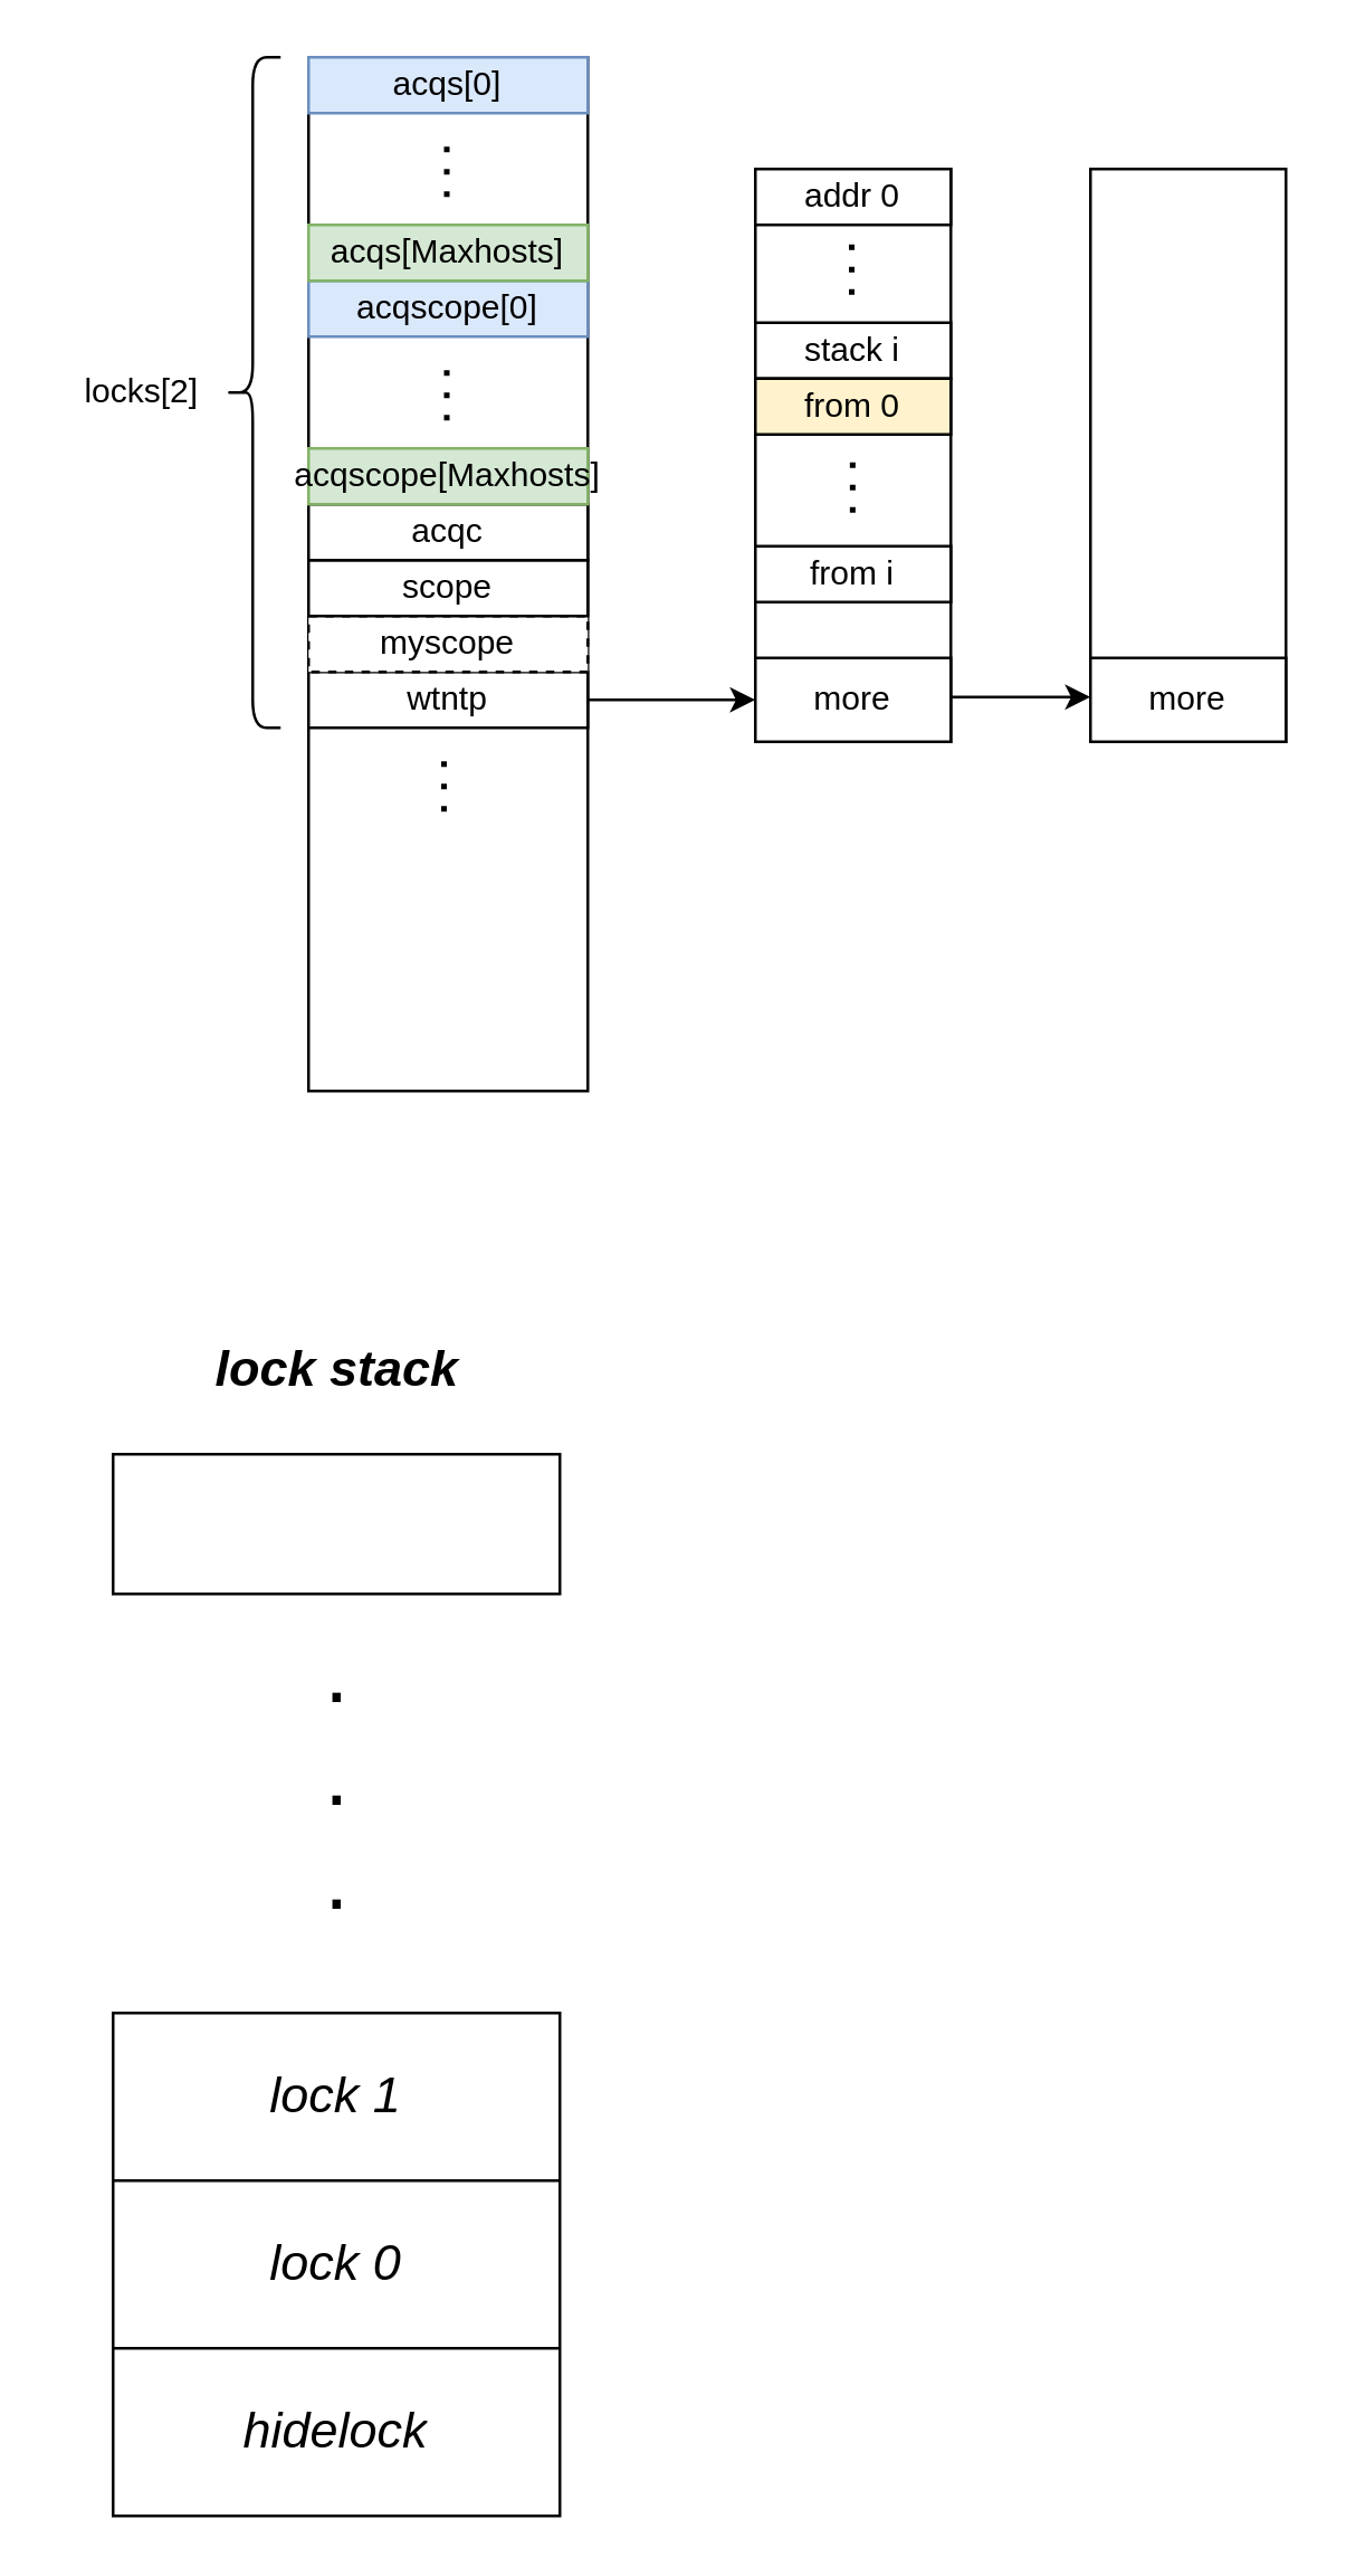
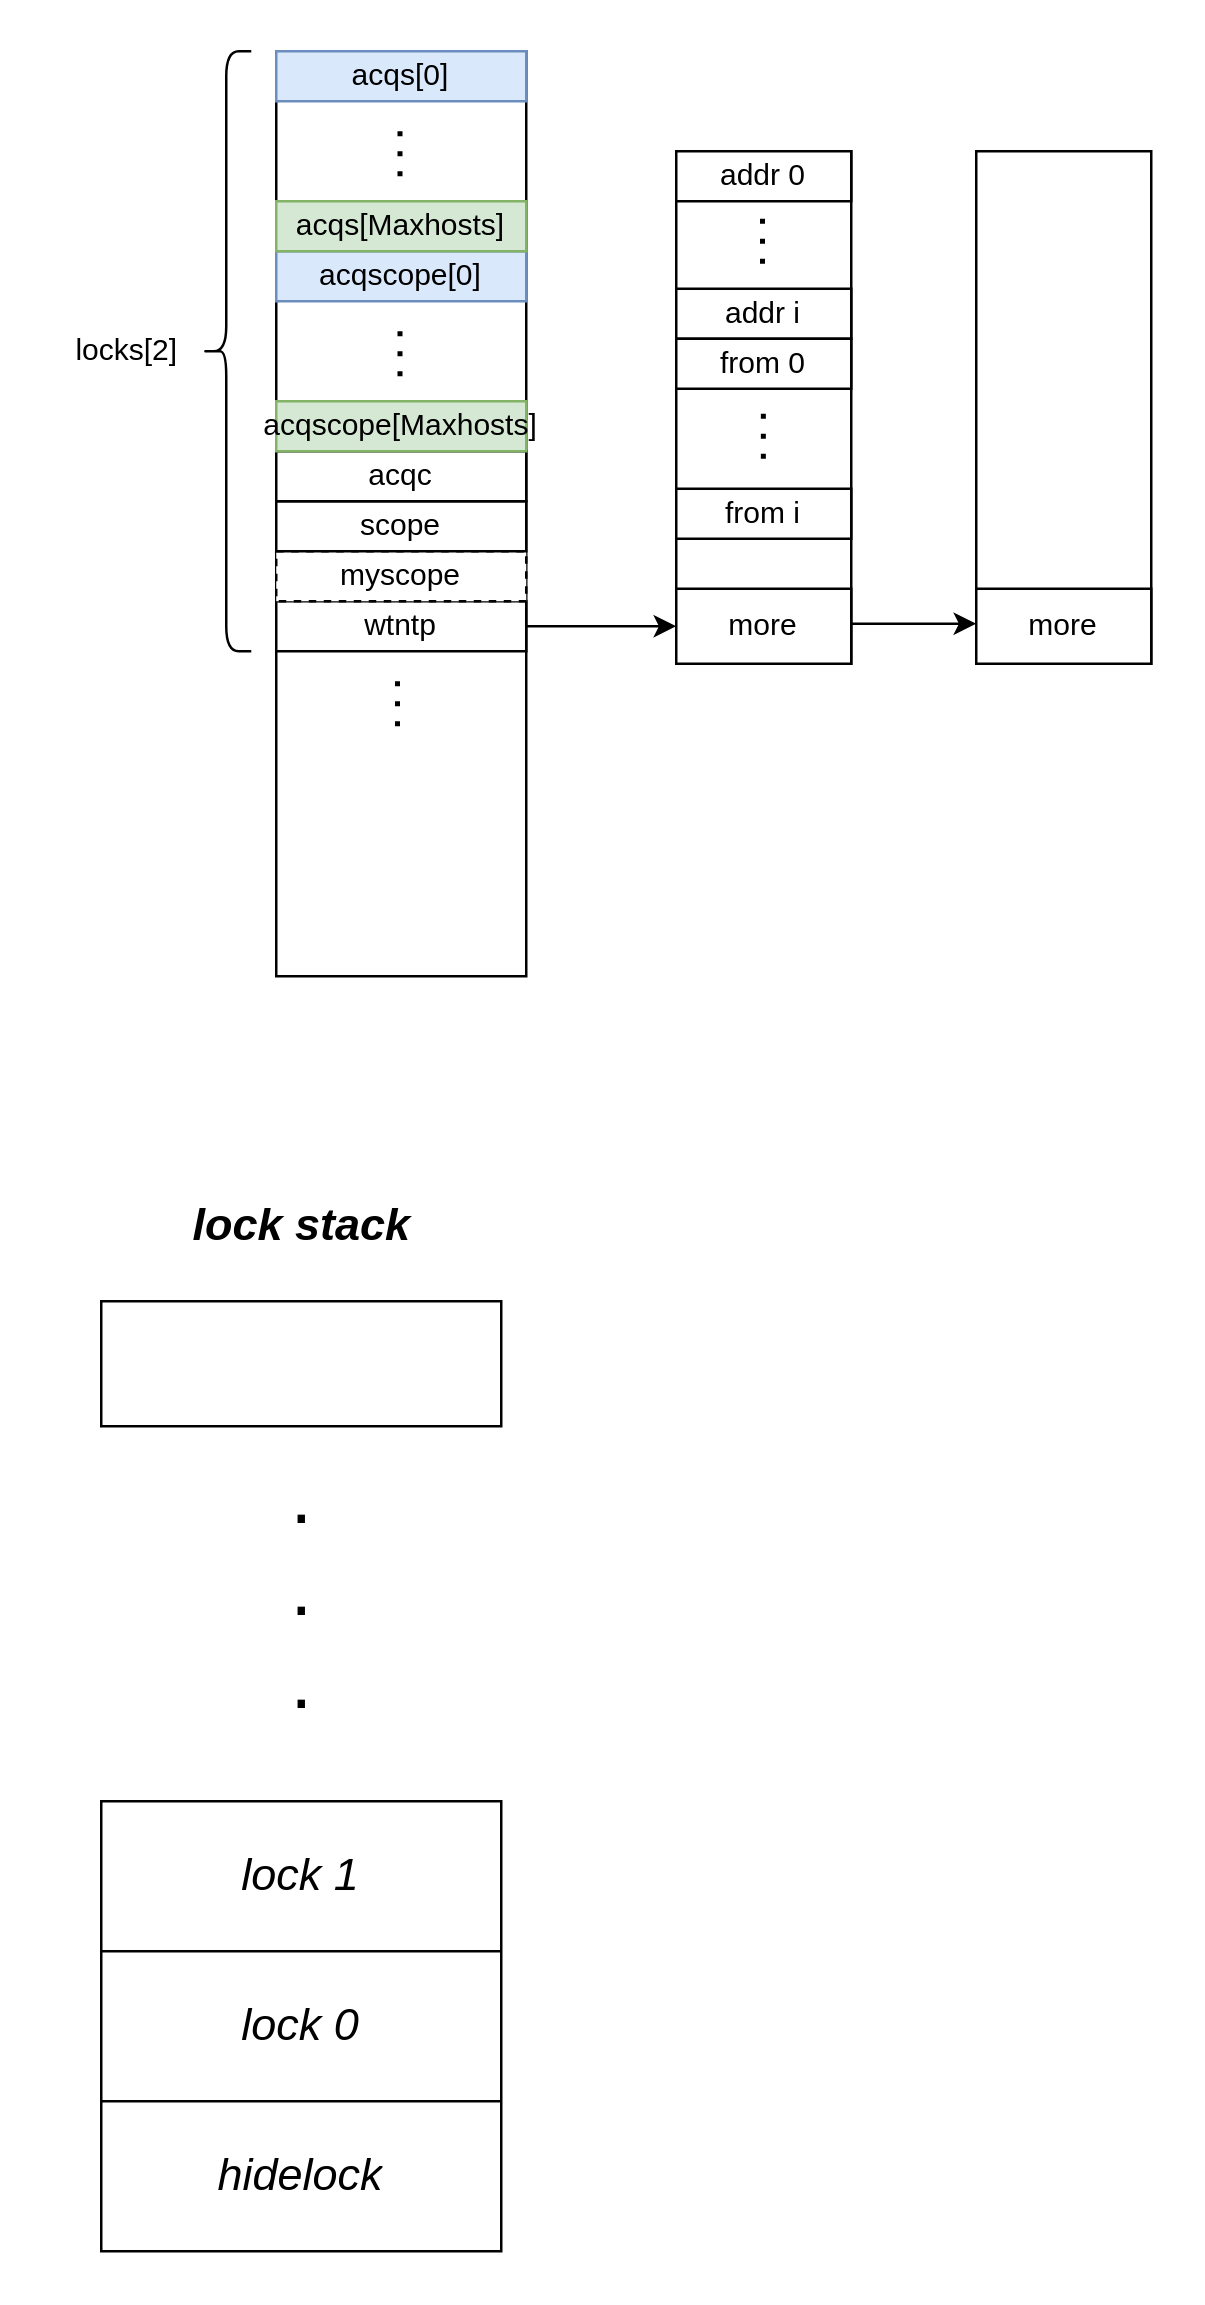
  <mxCell id="0" />
  <mxCell id="1" parent="0" />
  <mxCell id="2" value="" style="rounded=0;whiteSpace=wrap;html=1;" parent="1" vertex="1"><mxGeometry x="110" y="20" width="100" height="370" as="geometry" /></mxCell>
  <mxCell id="3" value="" style="rounded=0;whiteSpace=wrap;html=1;" parent="1" vertex="1"><mxGeometry x="270" y="60" width="70" height="205" as="geometry" /></mxCell>
  <mxCell id="4" value="wtntp" style="rounded=0;whiteSpace=wrap;html=1;" parent="1" vertex="1"><mxGeometry x="110" y="240" width="100" height="20" as="geometry" /></mxCell>
  <mxCell id="5" value="myscope" style="rounded=0;whiteSpace=wrap;html=1;dashed=1;" parent="1" vertex="1"><mxGeometry x="110" y="220" width="100" height="20" as="geometry" /></mxCell>
  <mxCell id="6" value="scope" style="rounded=0;whiteSpace=wrap;html=1;" parent="1" vertex="1"><mxGeometry x="110" y="200" width="100" height="20" as="geometry" /></mxCell>
  <mxCell id="7" value="acqc" style="rounded=0;whiteSpace=wrap;html=1;" parent="1" vertex="1"><mxGeometry x="110" y="180" width="100" height="20" as="geometry" /></mxCell>
  <mxCell id="8" value="acqscope[Maxhosts]" style="rounded=0;whiteSpace=wrap;html=1;fillColor=#d5e8d4;strokeColor=#82b366;" parent="1" vertex="1"><mxGeometry x="110" y="160" width="100" height="20" as="geometry" /></mxCell>
  <mxCell id="9" value="acqscope[0]" style="rounded=0;whiteSpace=wrap;html=1;fillColor=#dae8fc;strokeColor=#6c8ebf;" parent="1" vertex="1"><mxGeometry x="110" y="100" width="100" height="20" as="geometry" /></mxCell>
  <mxCell id="10" value="acqs[Maxhosts]" style="rounded=0;whiteSpace=wrap;html=1;fillColor=#d5e8d4;strokeColor=#82b366;" parent="1" vertex="1"><mxGeometry x="110" y="80" width="100" height="20" as="geometry" /></mxCell>
  <mxCell id="11" value="acqs[0]" style="rounded=0;whiteSpace=wrap;html=1;fillColor=#dae8fc;strokeColor=#6c8ebf;" parent="1" vertex="1"><mxGeometry x="110" y="20" width="100" height="20" as="geometry" /></mxCell>
  <mxCell id="12" value="" style="endArrow=none;dashed=1;html=1;dashPattern=1 3;strokeWidth=2;rounded=0;" parent="1" edge="1"><mxGeometry width="50" height="50" relative="1" as="geometry"><mxPoint x="159.5" y="70" as="sourcePoint" /><mxPoint x="159.5" y="50" as="targetPoint" /></mxGeometry></mxCell>
  <mxCell id="13" value="" style="endArrow=none;dashed=1;html=1;dashPattern=1 3;strokeWidth=2;rounded=0;" parent="1" edge="1"><mxGeometry width="50" height="50" relative="1" as="geometry"><mxPoint x="159.5" y="150" as="sourcePoint" /><mxPoint x="159.5" y="130" as="targetPoint" /></mxGeometry></mxCell>
  <mxCell id="14" value="more" style="rounded=0;whiteSpace=wrap;html=1;" parent="1" vertex="1"><mxGeometry x="270" y="235" width="70" height="30" as="geometry" /></mxCell>
  <mxCell id="15" value="" style="endArrow=classic;html=1;rounded=0;exitX=1;exitY=0.5;exitDx=0;exitDy=0;entryX=0;entryY=0.5;entryDx=0;entryDy=0;" parent="1" source="4" target="14" edge="1"><mxGeometry width="50" height="50" relative="1" as="geometry"><mxPoint x="310" y="330" as="sourcePoint" /><mxPoint x="360" y="280" as="targetPoint" /></mxGeometry></mxCell>
  <mxCell id="16" value="" style="rounded=0;whiteSpace=wrap;html=1;" parent="1" vertex="1"><mxGeometry x="390" y="60" width="70" height="205" as="geometry" /></mxCell>
  <mxCell id="17" value="more" style="rounded=0;whiteSpace=wrap;html=1;" parent="1" vertex="1"><mxGeometry x="390" y="235" width="70" height="30" as="geometry" /></mxCell>
  <mxCell id="18" value="" style="endArrow=classic;html=1;rounded=0;exitX=1;exitY=0.5;exitDx=0;exitDy=0;" parent="1" edge="1"><mxGeometry width="50" height="50" relative="1" as="geometry"><mxPoint x="340" y="249" as="sourcePoint" /><mxPoint x="390" y="249" as="targetPoint" /></mxGeometry></mxCell>
  <mxCell id="19" value="addr 0" style="rounded=0;whiteSpace=wrap;html=1;" parent="1" vertex="1"><mxGeometry x="270" y="60" width="70" height="20" as="geometry" /></mxCell>
- <mxCell id="20" value="stack i" style="rounded=0;whiteSpace=wrap;html=1;" parent="1" vertex="1"><mxGeometry x="270" y="115" width="70" height="20" as="geometry" /></mxCell>
+ <mxCell id="20" value="addr i" style="rounded=0;whiteSpace=wrap;html=1;" parent="1" vertex="1"><mxGeometry x="270" y="115" width="70" height="20" as="geometry" /></mxCell>
  <mxCell id="21" value="" style="endArrow=none;dashed=1;html=1;dashPattern=1 3;strokeWidth=2;rounded=0;" parent="1" edge="1"><mxGeometry width="50" height="50" relative="1" as="geometry"><mxPoint x="304.5" y="105" as="sourcePoint" /><mxPoint x="304.5" y="85" as="targetPoint" /></mxGeometry></mxCell>
- <mxCell id="22" value="from 0" style="rounded=0;whiteSpace=wrap;html=1;fillColor=#fff2cc;" parent="1" vertex="1"><mxGeometry x="270" y="135" width="70" height="20" as="geometry" /></mxCell>
+ <mxCell id="22" value="from 0" style="rounded=0;whiteSpace=wrap;html=1;" parent="1" vertex="1"><mxGeometry x="270" y="135" width="70" height="20" as="geometry" /></mxCell>
  <mxCell id="23" value="" style="endArrow=none;dashed=1;html=1;dashPattern=1 3;strokeWidth=2;rounded=0;" parent="1" edge="1"><mxGeometry width="50" height="50" relative="1" as="geometry"><mxPoint x="304.84" y="183" as="sourcePoint" /><mxPoint x="304.84" y="163" as="targetPoint" /></mxGeometry></mxCell>
  <mxCell id="24" value="from i" style="rounded=0;whiteSpace=wrap;html=1;" parent="1" vertex="1"><mxGeometry x="270" y="195" width="70" height="20" as="geometry" /></mxCell>
  <mxCell id="25" value="" style="shape=curlyBracket;whiteSpace=wrap;html=1;rounded=1;labelPosition=left;verticalLabelPosition=middle;align=right;verticalAlign=middle;" parent="1" vertex="1"><mxGeometry x="80" y="20" width="20" height="240" as="geometry" /></mxCell>
  <mxCell id="26" value="locks[2]" style="text;html=1;align=center;verticalAlign=middle;resizable=0;points=[];autosize=1;strokeColor=none;fillColor=none;" parent="1" vertex="1"><mxGeometry x="20" y="125" width="60" height="30" as="geometry" /></mxCell>
  <mxCell id="27" value="" style="endArrow=none;dashed=1;html=1;dashPattern=1 3;strokeWidth=2;rounded=0;" parent="1" edge="1"><mxGeometry width="50" height="50" relative="1" as="geometry"><mxPoint x="158.5" y="290" as="sourcePoint" /><mxPoint x="158.5" y="270" as="targetPoint" /></mxGeometry></mxCell>
  <mxCell id="28" value="" style="shape=table;startSize=0;container=1;collapsible=0;childLayout=tableLayout;" vertex="1" parent="1"><mxGeometry x="40" y="720" width="160" height="180" as="geometry" /></mxCell>
  <mxCell id="29" value="" style="shape=tableRow;horizontal=0;startSize=0;swimlaneHead=0;swimlaneBody=0;strokeColor=inherit;top=0;left=0;bottom=0;right=0;collapsible=0;dropTarget=0;fillColor=none;points=[[0,0.5],[1,0.5]];portConstraint=eastwest;" vertex="1" parent="28"><mxGeometry width="160" height="60" as="geometry" /></mxCell>
  <mxCell id="30" value="&lt;font style=&quot;font-size: 18px;&quot;&gt;&lt;i&gt;lock 1&lt;/i&gt;&lt;/font&gt;" style="shape=partialRectangle;html=1;whiteSpace=wrap;connectable=0;strokeColor=inherit;overflow=hidden;fillColor=none;top=0;left=0;bottom=0;right=0;pointerEvents=1;" vertex="1" parent="29"><mxGeometry width="160" height="60" as="geometry"><mxRectangle width="160" height="60" as="alternateBounds" /></mxGeometry></mxCell>
  <mxCell id="31" value="" style="shape=tableRow;horizontal=0;startSize=0;swimlaneHead=0;swimlaneBody=0;strokeColor=inherit;top=0;left=0;bottom=0;right=0;collapsible=0;dropTarget=0;fillColor=none;points=[[0,0.5],[1,0.5]];portConstraint=eastwest;" vertex="1" parent="28"><mxGeometry y="60" width="160" height="60" as="geometry" /></mxCell>
  <mxCell id="32" value="&lt;i&gt;&lt;font style=&quot;font-size: 18px;&quot;&gt;lock 0&lt;/font&gt;&lt;/i&gt;" style="shape=partialRectangle;html=1;whiteSpace=wrap;connectable=0;strokeColor=inherit;overflow=hidden;fillColor=none;top=0;left=0;bottom=0;right=0;pointerEvents=1;" vertex="1" parent="31"><mxGeometry width="160" height="60" as="geometry"><mxRectangle width="160" height="60" as="alternateBounds" /></mxGeometry></mxCell>
  <mxCell id="33" value="" style="shape=tableRow;horizontal=0;startSize=0;swimlaneHead=0;swimlaneBody=0;strokeColor=inherit;top=0;left=0;bottom=0;right=0;collapsible=0;dropTarget=0;fillColor=none;points=[[0,0.5],[1,0.5]];portConstraint=eastwest;" vertex="1" parent="28"><mxGeometry y="120" width="160" height="60" as="geometry" /></mxCell>
  <mxCell id="34" value="&lt;font style=&quot;font-size: 18px;&quot;&gt;&lt;i&gt;hidelock&lt;/i&gt;&lt;/font&gt;" style="shape=partialRectangle;html=1;whiteSpace=wrap;connectable=0;strokeColor=inherit;overflow=hidden;fillColor=none;top=0;left=0;bottom=0;right=0;pointerEvents=1;" vertex="1" parent="33"><mxGeometry width="160" height="60" as="geometry"><mxRectangle width="160" height="60" as="alternateBounds" /></mxGeometry></mxCell>
  <mxCell id="35" value="&lt;font style=&quot;font-size: 31px;&quot;&gt;.&lt;/font&gt;&lt;div&gt;&lt;font style=&quot;font-size: 31px;&quot;&gt;.&lt;/font&gt;&lt;/div&gt;&lt;div&gt;&lt;font style=&quot;font-size: 31px;&quot;&gt;.&lt;/font&gt;&lt;/div&gt;" style="text;html=1;align=center;verticalAlign=middle;resizable=0;points=[];autosize=1;strokeColor=none;fillColor=none;" vertex="1" parent="1"><mxGeometry x="105" y="570" width="30" height="130" as="geometry" /></mxCell>
  <mxCell id="36" value="" style="shape=table;startSize=0;container=1;collapsible=0;childLayout=tableLayout;" vertex="1" parent="1"><mxGeometry x="40" y="520" width="160" height="50" as="geometry" /></mxCell>
  <mxCell id="37" value="" style="shape=tableRow;horizontal=0;startSize=0;swimlaneHead=0;swimlaneBody=0;strokeColor=inherit;top=0;left=0;bottom=0;right=0;collapsible=0;dropTarget=0;fillColor=none;points=[[0,0.5],[1,0.5]];portConstraint=eastwest;" vertex="1" parent="36"><mxGeometry width="160" height="50" as="geometry" /></mxCell>
  <mxCell id="38" value="" style="shape=partialRectangle;html=1;whiteSpace=wrap;connectable=0;strokeColor=inherit;overflow=hidden;fillColor=none;top=0;left=0;bottom=0;right=0;pointerEvents=1;" vertex="1" parent="37"><mxGeometry width="160" height="50" as="geometry"><mxRectangle width="160" height="50" as="alternateBounds" /></mxGeometry></mxCell>
  <mxCell id="39" value="&lt;font style=&quot;font-size: 18px;&quot;&gt;&lt;i&gt;&lt;b&gt;lock stack&lt;/b&gt;&lt;/i&gt;&lt;/font&gt;" style="text;html=1;align=center;verticalAlign=middle;resizable=0;points=[];autosize=1;strokeColor=none;fillColor=none;" vertex="1" parent="1"><mxGeometry x="65" y="470" width="110" height="40" as="geometry" /></mxCell>
